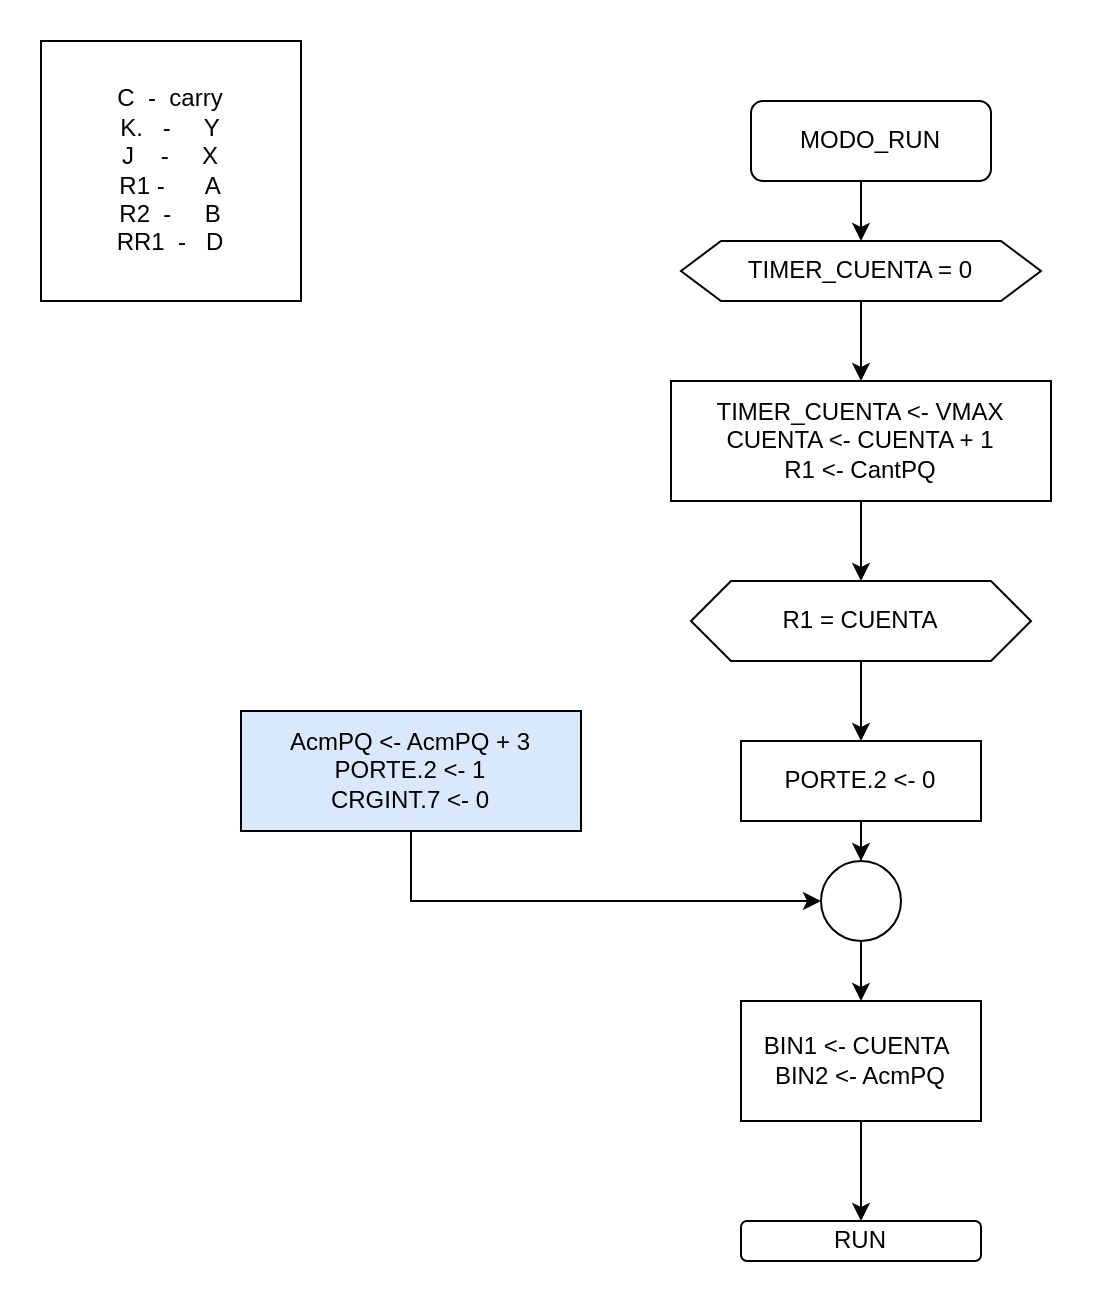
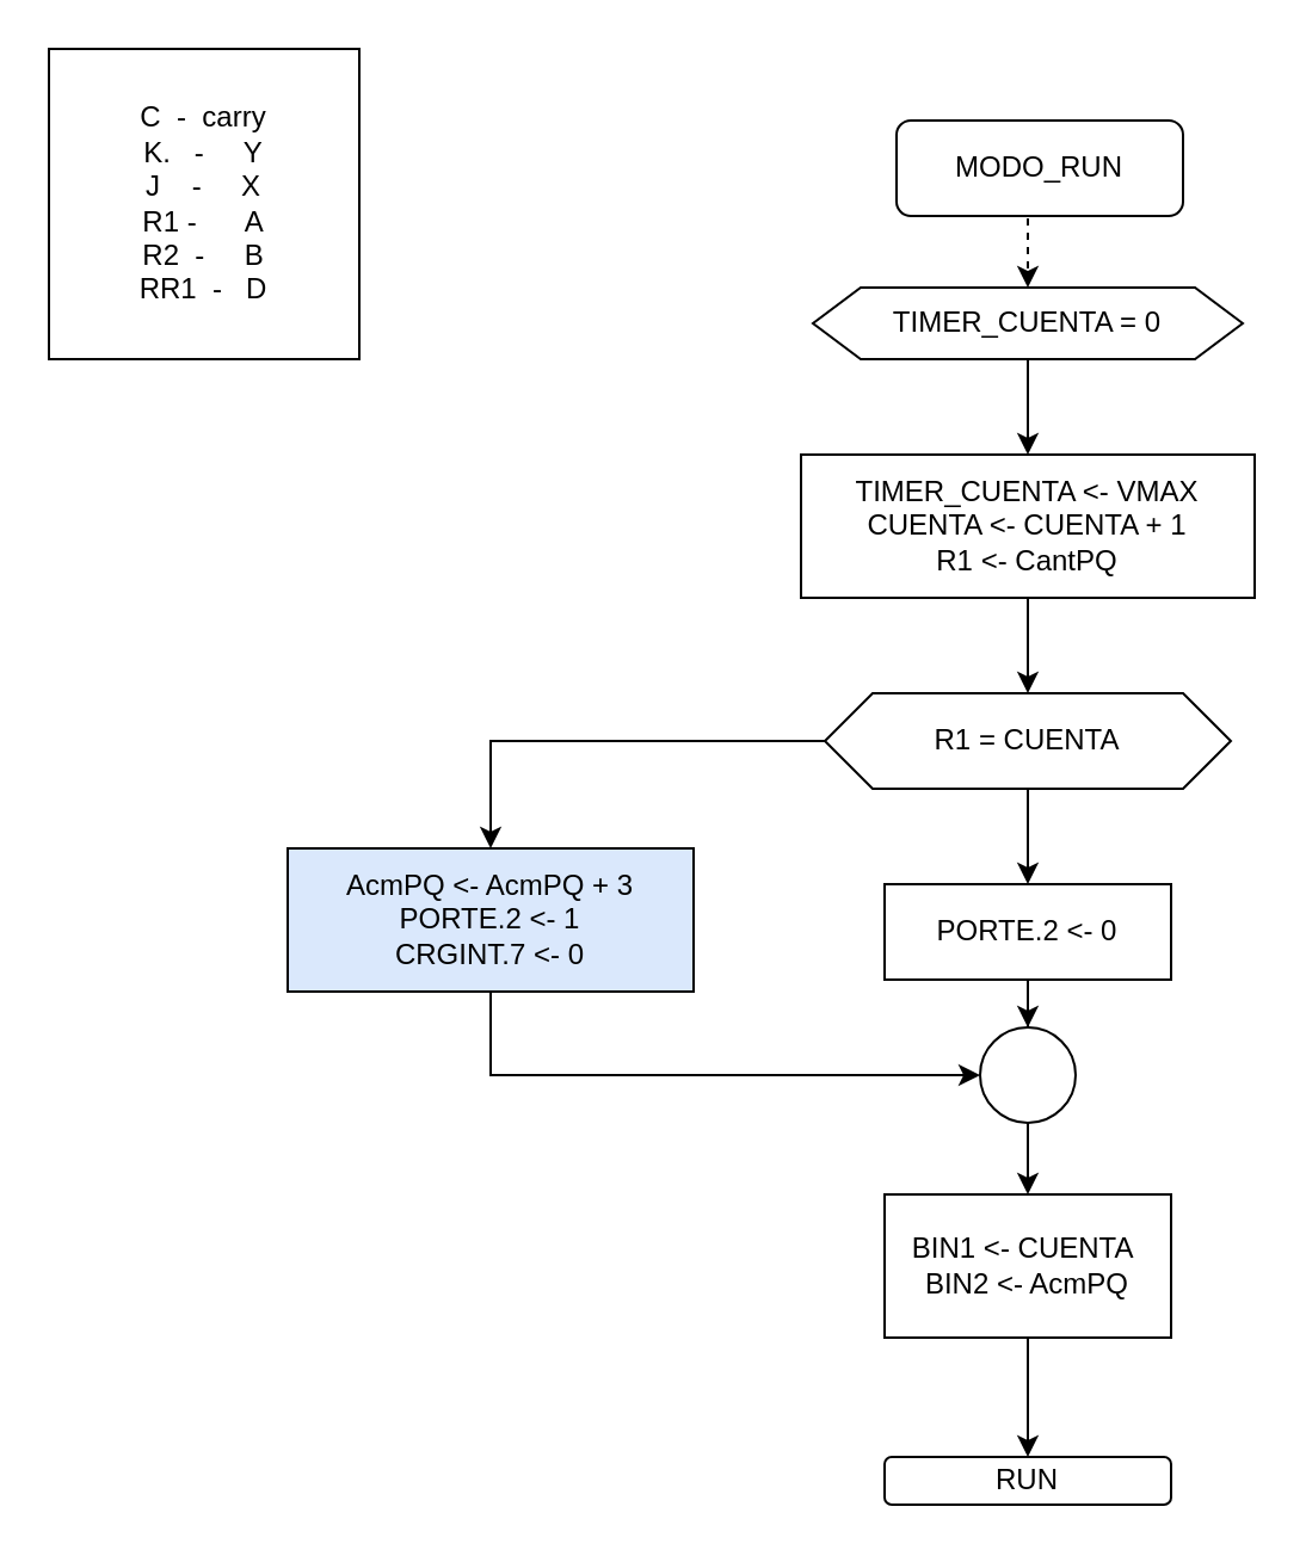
  <mxCell id="0" />
  <mxCell id="1" parent="0" />
  <mxCell id="2" value="C &amp;nbsp;- &amp;nbsp;carry&lt;br&gt;K. &amp;nbsp; - &amp;nbsp; &amp;nbsp; Y&lt;br&gt;J &amp;nbsp; &amp;nbsp;- &amp;nbsp; &amp;nbsp; X&lt;br&gt;R1 - &amp;nbsp; &amp;nbsp; &amp;nbsp;A&lt;br&gt;R2 &amp;nbsp;- &amp;nbsp; &amp;nbsp; B&lt;br&gt;RR1 &amp;nbsp;- &amp;nbsp; D" style="whiteSpace=wrap;html=1;aspect=fixed;" vertex="1" parent="1"><mxGeometry x="20" y="20" width="130" height="130" as="geometry" /></mxCell>
- <mxCell id="3" style="edgeStyle=orthogonalEdgeStyle;rounded=0;orthogonalLoop=1;jettySize=auto;html=1;exitX=0.5;exitY=1;exitDx=0;exitDy=0;entryX=0.5;entryY=0;entryDx=0;entryDy=0;" edge="1" parent="1" source="4" target="6"><mxGeometry relative="1" as="geometry" /></mxCell>
+ <mxCell id="3" style="edgeStyle=orthogonalEdgeStyle;rounded=0;orthogonalLoop=1;jettySize=auto;html=1;exitX=0.5;exitY=1;exitDx=0;exitDy=0;entryX=0.5;entryY=0;entryDx=0;entryDy=0;dashed=1;" edge="1" parent="1" source="4" target="6"><mxGeometry relative="1" as="geometry" /></mxCell>
  <mxCell id="4" value="MODO_RUN" style="rounded=1;whiteSpace=wrap;html=1;" vertex="1" parent="1"><mxGeometry x="375" y="50" width="120" height="40" as="geometry" /></mxCell>
  <mxCell id="5" style="edgeStyle=orthogonalEdgeStyle;rounded=0;orthogonalLoop=1;jettySize=auto;html=1;exitX=0.5;exitY=1;exitDx=0;exitDy=0;" edge="1" parent="1" source="6" target="8"><mxGeometry relative="1" as="geometry" /></mxCell>
  <mxCell id="6" value="TIMER_CUENTA = 0" style="shape=hexagon;perimeter=hexagonPerimeter2;whiteSpace=wrap;html=1;fixedSize=1;" vertex="1" parent="1"><mxGeometry x="340" y="120" width="180" height="30" as="geometry" /></mxCell>
  <mxCell id="7" style="edgeStyle=orthogonalEdgeStyle;rounded=0;orthogonalLoop=1;jettySize=auto;html=1;exitX=0.5;exitY=1;exitDx=0;exitDy=0;" edge="1" parent="1" source="8" target="11"><mxGeometry relative="1" as="geometry" /></mxCell>
  <mxCell id="8" value="TIMER_CUENTA &amp;lt;- VMAX&lt;br&gt;CUENTA &amp;lt;- CUENTA + 1&lt;br&gt;R1 &amp;lt;- CantPQ" style="rounded=0;whiteSpace=wrap;html=1;" vertex="1" parent="1"><mxGeometry x="335" y="190" width="190" height="60" as="geometry" /></mxCell>
  <mxCell id="9" style="edgeStyle=orthogonalEdgeStyle;rounded=0;orthogonalLoop=1;jettySize=auto;html=1;exitX=0.5;exitY=1;exitDx=0;exitDy=0;" edge="1" parent="1" source="11" target="13"><mxGeometry relative="1" as="geometry" /></mxCell>
+ <mxCell id="10" style="edgeStyle=orthogonalEdgeStyle;rounded=0;orthogonalLoop=1;jettySize=auto;html=1;exitX=0;exitY=0.5;exitDx=0;exitDy=0;entryX=0.5;entryY=0;entryDx=0;entryDy=0;" edge="1" parent="1" source="11" target="17"><mxGeometry relative="1" as="geometry" /></mxCell>
  <mxCell id="11" value="R1 = CUENTA" style="shape=hexagon;perimeter=hexagonPerimeter2;whiteSpace=wrap;html=1;fixedSize=1;" vertex="1" parent="1"><mxGeometry x="345" y="290" width="170" height="40" as="geometry" /></mxCell>
  <mxCell id="12" style="edgeStyle=orthogonalEdgeStyle;rounded=0;orthogonalLoop=1;jettySize=auto;html=1;exitX=0.5;exitY=1;exitDx=0;exitDy=0;" edge="1" parent="1" source="13" target="15"><mxGeometry relative="1" as="geometry" /></mxCell>
  <mxCell id="13" value="PORTE.2 &amp;lt;- 0" style="rounded=0;whiteSpace=wrap;html=1;" vertex="1" parent="1"><mxGeometry x="370" y="370" width="120" height="40" as="geometry" /></mxCell>
  <mxCell id="14" style="edgeStyle=orthogonalEdgeStyle;rounded=0;orthogonalLoop=1;jettySize=auto;html=1;exitX=0.5;exitY=1;exitDx=0;exitDy=0;entryX=0.5;entryY=0;entryDx=0;entryDy=0;" edge="1" parent="1" source="15" target="19"><mxGeometry relative="1" as="geometry" /></mxCell>
  <mxCell id="15" value="" style="ellipse;whiteSpace=wrap;html=1;aspect=fixed;" vertex="1" parent="1"><mxGeometry x="410" y="430" width="40" height="40" as="geometry" /></mxCell>
  <mxCell id="16" style="edgeStyle=orthogonalEdgeStyle;rounded=0;orthogonalLoop=1;jettySize=auto;html=1;exitX=0.5;exitY=1;exitDx=0;exitDy=0;entryX=0;entryY=0.5;entryDx=0;entryDy=0;" edge="1" parent="1" source="17" target="15"><mxGeometry relative="1" as="geometry" /></mxCell>
  <mxCell id="17" value="AcmPQ &amp;lt;- AcmPQ + 3&lt;br&gt;PORTE.2 &amp;lt;- 1&lt;br&gt;CRGINT.7 &amp;lt;- 0" style="rounded=0;whiteSpace=wrap;html=1;fillColor=#dae8fc;" vertex="1" parent="1"><mxGeometry x="120" y="355" width="170" height="60" as="geometry" /></mxCell>
  <mxCell id="18" style="edgeStyle=orthogonalEdgeStyle;rounded=0;orthogonalLoop=1;jettySize=auto;html=1;exitX=0.5;exitY=1;exitDx=0;exitDy=0;entryX=0.5;entryY=0;entryDx=0;entryDy=0;" edge="1" parent="1" source="19" target="20"><mxGeometry relative="1" as="geometry" /></mxCell>
  <mxCell id="19" value="BIN1 &amp;lt;- CUENTA&amp;nbsp;&lt;br&gt;BIN2 &amp;lt;- AcmPQ" style="rounded=0;whiteSpace=wrap;html=1;" vertex="1" parent="1"><mxGeometry x="370" y="500" width="120" height="60" as="geometry" /></mxCell>
  <mxCell id="20" value="RUN" style="rounded=1;whiteSpace=wrap;html=1;" vertex="1" parent="1"><mxGeometry x="370" y="610" width="120" height="20" as="geometry" /></mxCell>
